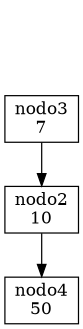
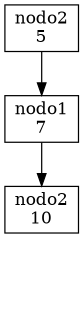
  digraph {
    rankdir=TB
    node [shape=box]
-   n2 [label="nodo3\l7"]
+   n1 [label="nodo2\l5"]
+   n2 [label="nodo1\l7"]
    n3 [label="nodo2\l10"]
-   n4 [label="nodo4\l50"]
+   n1 -> n2
    n2 -> n3
-   n3 -> n4
  }
